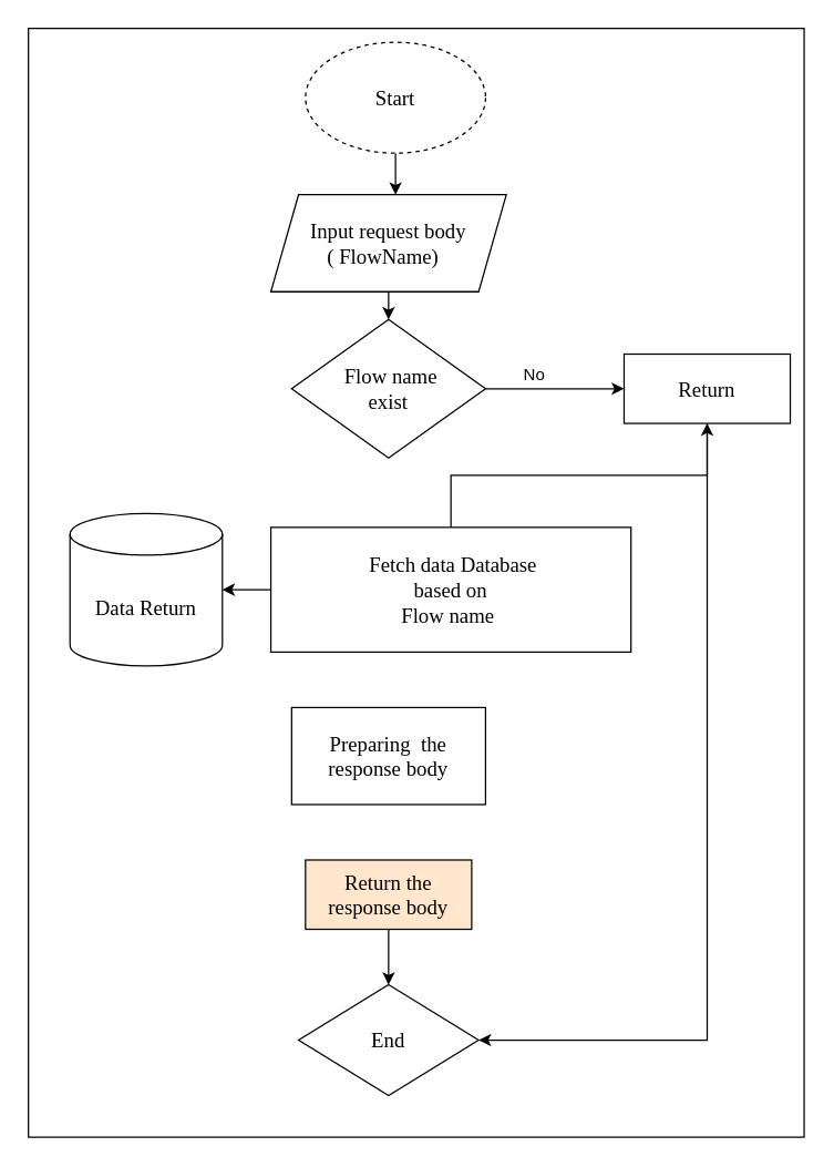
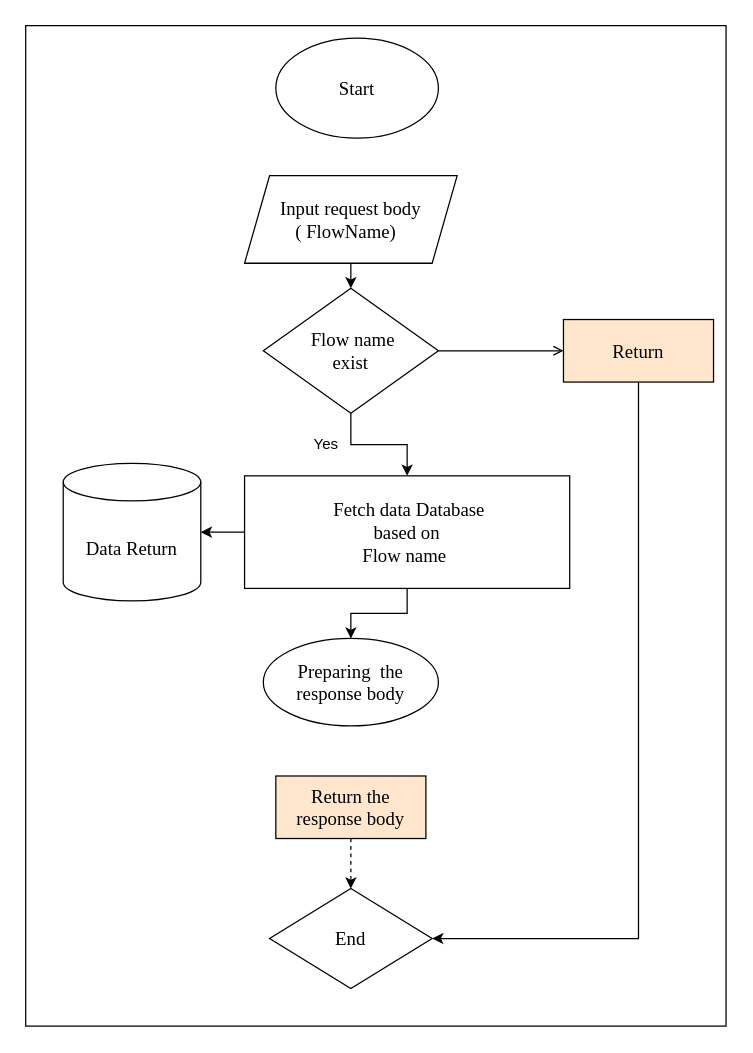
  <mxCell id="0" />
  <mxCell id="1" parent="0" />
  <mxCell id="2" value="" style="rounded=0;whiteSpace=wrap;html=1;" parent="1" vertex="1"><mxGeometry x="20" y="20" width="560" height="800" as="geometry" /></mxCell>
- <mxCell id="3" value="" style="edgeStyle=orthogonalEdgeStyle;rounded=0;orthogonalLoop=1;jettySize=auto;html=1;" parent="1" source="4" target="6" edge="1"><mxGeometry relative="1" as="geometry"><Array as="points"><mxPoint x="285" y="140" /><mxPoint x="285" y="140" /></Array></mxGeometry></mxCell>
- <mxCell id="4" value="&lt;font style=&quot;font-size: 15px;&quot; face=&quot;Times New Roman&quot;&gt;Start&lt;/font&gt;" style="ellipse;whiteSpace=wrap;html=1;align=center;dashed=1;" parent="1" vertex="1"><mxGeometry x="220" y="30" width="130" height="80" as="geometry" /></mxCell>
+ <mxCell id="4" value="&lt;font style=&quot;font-size: 15px;&quot; face=&quot;Times New Roman&quot;&gt;Start&lt;/font&gt;" style="ellipse;whiteSpace=wrap;html=1;align=center;" parent="1" vertex="1"><mxGeometry x="220" y="30" width="130" height="80" as="geometry" /></mxCell>
  <mxCell id="5" value="" style="edgeStyle=orthogonalEdgeStyle;rounded=0;orthogonalLoop=1;jettySize=auto;html=1;" parent="1" source="6" edge="1"><mxGeometry relative="1" as="geometry"><mxPoint x="280" y="230" as="targetPoint" /></mxGeometry></mxCell>
  <mxCell id="6" value="&lt;div style=&quot;border-color: var(--border-color); font-size: 15px;&quot;&gt;&lt;font style=&quot;background-color: initial;&quot; face=&quot;AUU-u_2ja9ZrsZ2vuLEb&quot;&gt;Input request body&lt;/font&gt;&lt;/div&gt;&lt;div style=&quot;border-color: var(--border-color); font-size: 15px;&quot;&gt;&lt;font style=&quot;background-color: initial;&quot; face=&quot;AUU-u_2ja9ZrsZ2vuLEb&quot;&gt;( FlowName)&lt;/font&gt;&lt;font style=&quot;background-color: initial;&quot; face=&quot;AUU-u_2ja9ZrsZ2vuLEb&quot;&gt;&amp;nbsp;&amp;nbsp;&lt;/font&gt;&lt;br&gt;&lt;/div&gt;" style="shape=parallelogram;perimeter=parallelogramPerimeter;whiteSpace=wrap;html=1;fixedSize=1;align=center;" parent="1" vertex="1"><mxGeometry x="195" y="140" width="170" height="70" as="geometry" /></mxCell>
- <mxCell id="7" style="edgeStyle=orthogonalEdgeStyle;rounded=0;orthogonalLoop=1;jettySize=auto;html=1;entryX=0;entryY=0.5;entryDx=0;entryDy=0;" parent="1" source="9" target="15" edge="1"><mxGeometry relative="1" as="geometry" /></mxCell>
+ <mxCell id="7" style="edgeStyle=orthogonalEdgeStyle;rounded=0;orthogonalLoop=1;jettySize=auto;html=1;entryX=0;entryY=0.5;entryDx=0;entryDy=0;endArrow=open;" parent="1" source="9" target="15" edge="1"><mxGeometry relative="1" as="geometry" /></mxCell>
+ <mxCell id="8" value="" style="edgeStyle=orthogonalEdgeStyle;rounded=0;orthogonalLoop=1;jettySize=auto;html=1;" parent="1" source="9" target="18" edge="1"><mxGeometry relative="1" as="geometry" /></mxCell>
  <mxCell id="9" value="&lt;font face=&quot;Times New Roman&quot; style=&quot;font-size: 15px;&quot;&gt;&amp;nbsp;Flow name&lt;br&gt;exist&lt;/font&gt;" style="rhombus;whiteSpace=wrap;html=1;" parent="1" vertex="1"><mxGeometry x="210" y="230" width="140" height="100" as="geometry" /></mxCell>
- <mxCell id="10" value="No" style="text;html=1;align=center;verticalAlign=middle;resizable=0;points=[];autosize=1;strokeColor=none;fillColor=none;" parent="1" vertex="1"><mxGeometry x="365" y="255" width="40" height="30" as="geometry" /></mxCell>
- <mxCell id="12" value="&lt;font face=&quot;Times New Roman&quot;&gt;&lt;span style=&quot;font-size: 15px;&quot;&gt;Preparing&amp;nbsp; the response body&lt;/span&gt;&lt;/font&gt;" style="rounded=0;whiteSpace=wrap;html=1;" parent="1" vertex="1"><mxGeometry x="210" y="510" width="140" height="70" as="geometry" /></mxCell>
+ <mxCell id="11" value="Yes" style="text;html=1;align=center;verticalAlign=middle;resizable=0;points=[];autosize=1;strokeColor=none;fillColor=none;" parent="1" vertex="1"><mxGeometry x="240" y="340" width="40" height="30" as="geometry" /></mxCell>
+ <mxCell id="12" value="&lt;font face=&quot;Times New Roman&quot;&gt;&lt;span style=&quot;font-size: 15px;&quot;&gt;Preparing&amp;nbsp; the response body&lt;/span&gt;&lt;/font&gt;" style="ellipse;whiteSpace=wrap;html=1;" parent="1" vertex="1"><mxGeometry x="210" y="510" width="140" height="70" as="geometry" /></mxCell>
  <mxCell id="13" value="&lt;font face=&quot;Times New Roman&quot;&gt;&lt;span style=&quot;font-size: 15px;&quot;&gt;End&lt;/span&gt;&lt;/font&gt;" style="rhombus;whiteSpace=wrap;html=1;align=center;" parent="1" vertex="1"><mxGeometry x="215" y="710" width="130" height="80" as="geometry" /></mxCell>
  <mxCell id="14" style="edgeStyle=orthogonalEdgeStyle;rounded=0;orthogonalLoop=1;jettySize=auto;html=1;entryX=1;entryY=0.5;entryDx=0;entryDy=0;" parent="1" target="13" edge="1"><mxGeometry relative="1" as="geometry"><mxPoint x="345" y="725" as="targetPoint" /><mxPoint x="510" y="280" as="sourcePoint" /><Array as="points"><mxPoint x="510" y="750" /></Array></mxGeometry></mxCell>
- <mxCell id="15" value="&lt;font face=&quot;Times New Roman&quot; style=&quot;font-size: 15px;&quot;&gt;Return&lt;/font&gt;" style="rounded=0;whiteSpace=wrap;html=1;" parent="1" vertex="1"><mxGeometry x="450" y="255" width="120" height="50" as="geometry" /></mxCell>
+ <mxCell id="15" value="&lt;font face=&quot;Times New Roman&quot; style=&quot;font-size: 15px;&quot;&gt;Return&lt;/font&gt;" style="rounded=0;whiteSpace=wrap;html=1;fillColor=#ffe6cc;" parent="1" vertex="1"><mxGeometry x="450" y="255" width="120" height="50" as="geometry" /></mxCell>
  <mxCell id="16" value="" style="edgeStyle=orthogonalEdgeStyle;rounded=0;orthogonalLoop=1;jettySize=auto;html=1;" parent="1" source="18" target="21" edge="1"><mxGeometry relative="1" as="geometry" /></mxCell>
- <mxCell id="17" style="edgeStyle=orthogonalEdgeStyle;rounded=0;orthogonalLoop=1;jettySize=auto;html=1;" parent="1" source="18" target="15" edge="1"><mxGeometry relative="1" as="geometry" /></mxCell>
+ <mxCell id="17" style="edgeStyle=orthogonalEdgeStyle;rounded=0;orthogonalLoop=1;jettySize=auto;html=1;" parent="1" source="18" target="12" edge="1"><mxGeometry relative="1" as="geometry" /></mxCell>
  <mxCell id="18" value="&lt;div style=&quot;border-color: var(--border-color); font-size: 15px;&quot;&gt;&lt;font style=&quot;font-size: 15px;&quot; face=&quot;Times New Roman&quot;&gt;&amp;nbsp;Fetch data Database&lt;/font&gt;&lt;/div&gt;&lt;div style=&quot;border-color: var(--border-color); font-size: 15px;&quot;&gt;&lt;font face=&quot;qC6KfZmu9lvw7RCQW0yJ&quot;&gt;based on&lt;/font&gt;&lt;/div&gt;&lt;span style=&quot;font-family: &amp;quot;Times New Roman&amp;quot;; font-size: 15px;&quot;&gt;&amp;nbsp;Flow name&amp;nbsp;&lt;/span&gt;&lt;font face=&quot;Times New Roman&quot;&gt;&lt;span style=&quot;font-size: 15px;&quot;&gt;&amp;nbsp;&lt;br&gt;&lt;/span&gt;&lt;/font&gt;" style="rounded=0;whiteSpace=wrap;html=1;" parent="1" vertex="1"><mxGeometry x="195" y="380" width="260" height="90" as="geometry" /></mxCell>
- <mxCell id="19" value="" style="edgeStyle=orthogonalEdgeStyle;rounded=0;orthogonalLoop=1;jettySize=auto;html=1;" parent="1" source="20" target="13" edge="1"><mxGeometry relative="1" as="geometry" /></mxCell>
+ <mxCell id="19" value="" style="edgeStyle=orthogonalEdgeStyle;rounded=0;orthogonalLoop=1;jettySize=auto;html=1;dashed=1;" parent="1" source="20" target="13" edge="1"><mxGeometry relative="1" as="geometry" /></mxCell>
  <mxCell id="20" value="&lt;font face=&quot;Times New Roman&quot; style=&quot;font-size: 15px;&quot;&gt;Return the response body&lt;/font&gt;" style="rounded=0;whiteSpace=wrap;html=1;fillColor=#ffe6cc;" parent="1" vertex="1"><mxGeometry x="220" y="620" width="120" height="50" as="geometry" /></mxCell>
  <mxCell id="21" value="&lt;font face=&quot;Times New Roman&quot; style=&quot;font-size: 15px;&quot;&gt;Data Return&lt;/font&gt;" style="shape=cylinder3;whiteSpace=wrap;html=1;boundedLbl=1;backgroundOutline=1;size=15;" parent="1" vertex="1"><mxGeometry x="50" y="370" width="110" height="110" as="geometry" /></mxCell>
